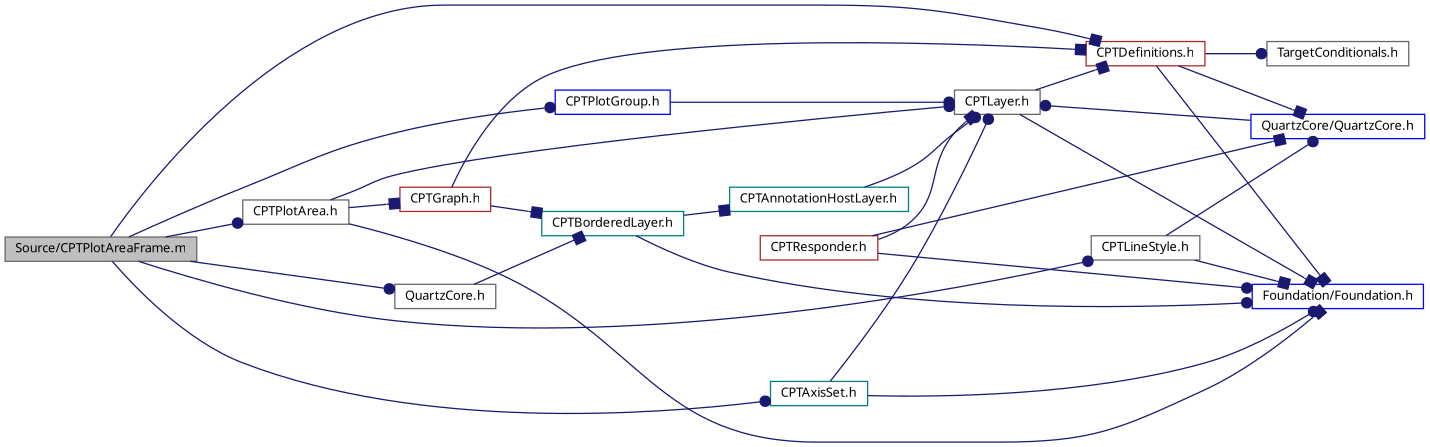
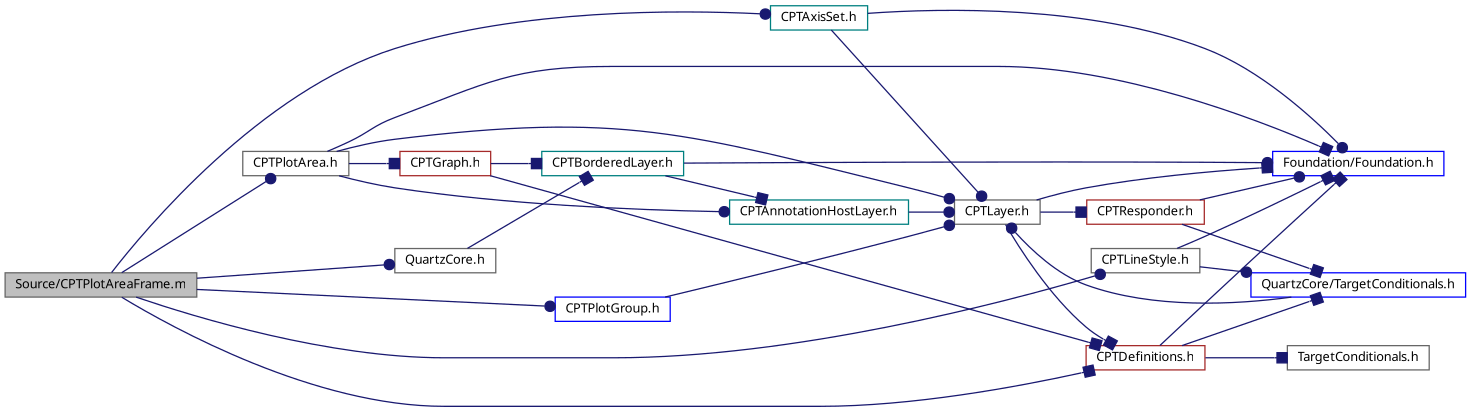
  digraph {
    rankdir=LR
    node [color=gray40 fontname="Lucinda Grande" fontsize=10 shape=record]
    edge [arrowhead=dot color=midnightblue fontname="Lucinda Grande" fontsize=10 labelfontname="Lucinda Grande" labelfontsize=10 style=solid]
    n1 [fillcolor=grey75 fontcolor=black height=0.2 label="Source/CPTPlotAreaFrame.m" style=filled width=0.4]
    n2 [height=0.2 label="QuartzCore.h" width=0.4]
    n3 [color=brown height=0.2 label="CPTDefinitions.h" width=0.4]
    n4 [color=teal height=0.2 label="CPTAxisSet.h" width=0.4]
    n5 [height=0.2 label="CPTLineStyle.h" width=0.4]
    n6 [height=0.2 label="CPTPlotArea.h" width=0.4]
    n7 [color=blue height=0.2 label="CPTPlotGroup.h" width=0.4]
    n8 [color=teal height=0.2 label="CPTBorderedLayer.h" width=0.4]
    n9 [color=blue height=0.2 label="Foundation/Foundation.h" width=0.4]
-   n10 [color=blue height=0.2 label="QuartzCore/QuartzCore.h" width=0.4]
+   n10 [color=blue height=0.2 label="QuartzCore/TargetConditionals.h" width=0.4]
    n11 [height=0.2 label="TargetConditionals.h" width=0.4]
    n12 [height=0.2 label="CPTLayer.h" width=0.4]
    n13 [color=teal height=0.2 label="CPTAnnotationHostLayer.h" width=0.4]
    n14 [color=brown height=0.2 label="CPTGraph.h" width=0.4]
    n15 [color=brown height=0.2 label="CPTResponder.h" width=0.4]
    n1 -> n2
    n1 -> n3 [arrowhead=box]
    n1 -> n4
    n1 -> n5
    n1 -> n6
    n1 -> n7
    n2 -> n8 [arrowhead=box]
    n3 -> n9 [arrowhead=box]
    n3 -> n10 [arrowhead=box]
-   n3 -> n11
+   n3 -> n11 [arrowhead=box]
    n4 -> n9
    n4 -> n12
    n5 -> n9 [arrowhead=box]
    n5 -> n10
    n6 -> n9 [arrowhead=box]
    n6 -> n12
+   n6 -> n13
    n6 -> n14 [arrowhead=box]
    n7 -> n12
    n8 -> n9
    n8 -> n13 [arrowhead=box]
    n10 -> n12
    n12 -> n3 [arrowhead=box]
    n12 -> n9 [arrowhead=box]
-   n15 -> n12 [arrowhead=box]
+   n12 -> n15 [arrowhead=box]
    n13 -> n12
    n14 -> n3 [arrowhead=box]
    n14 -> n8 [arrowhead=box]
    n15 -> n9
    n15 -> n10 [arrowhead=box]
  }
